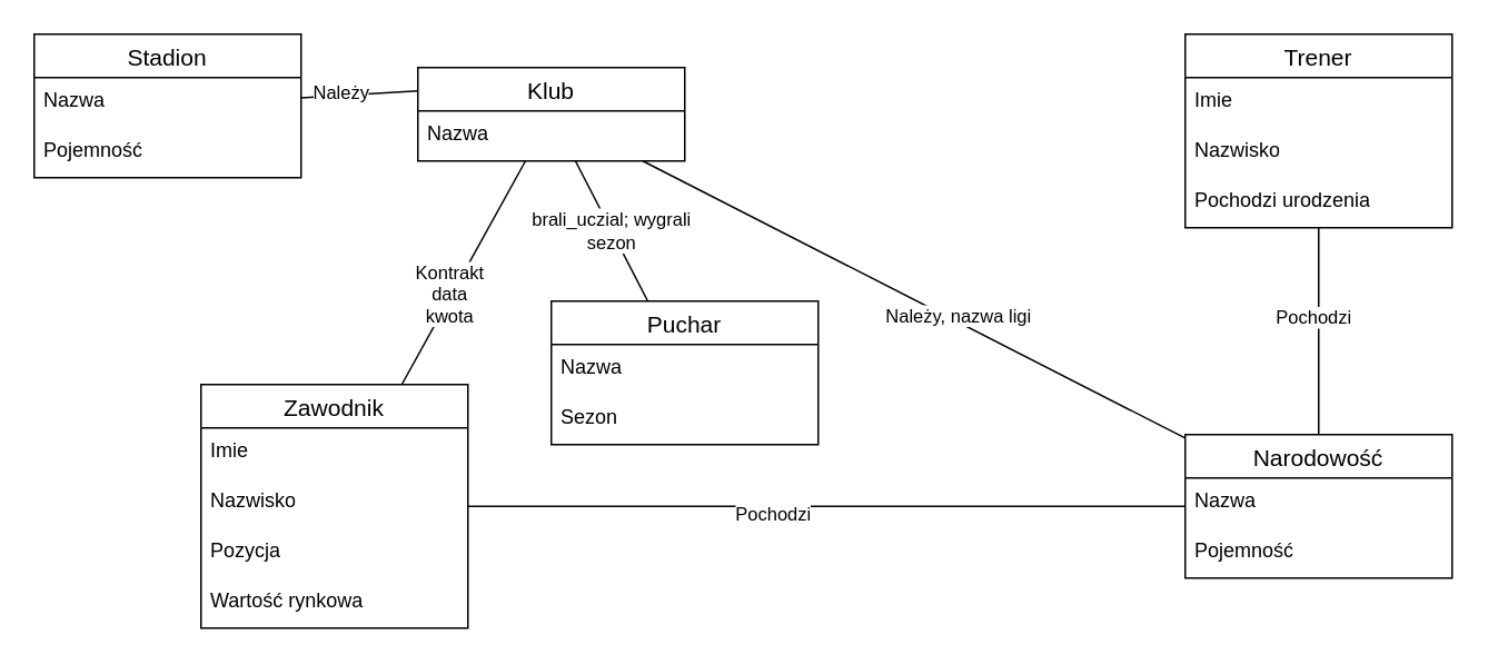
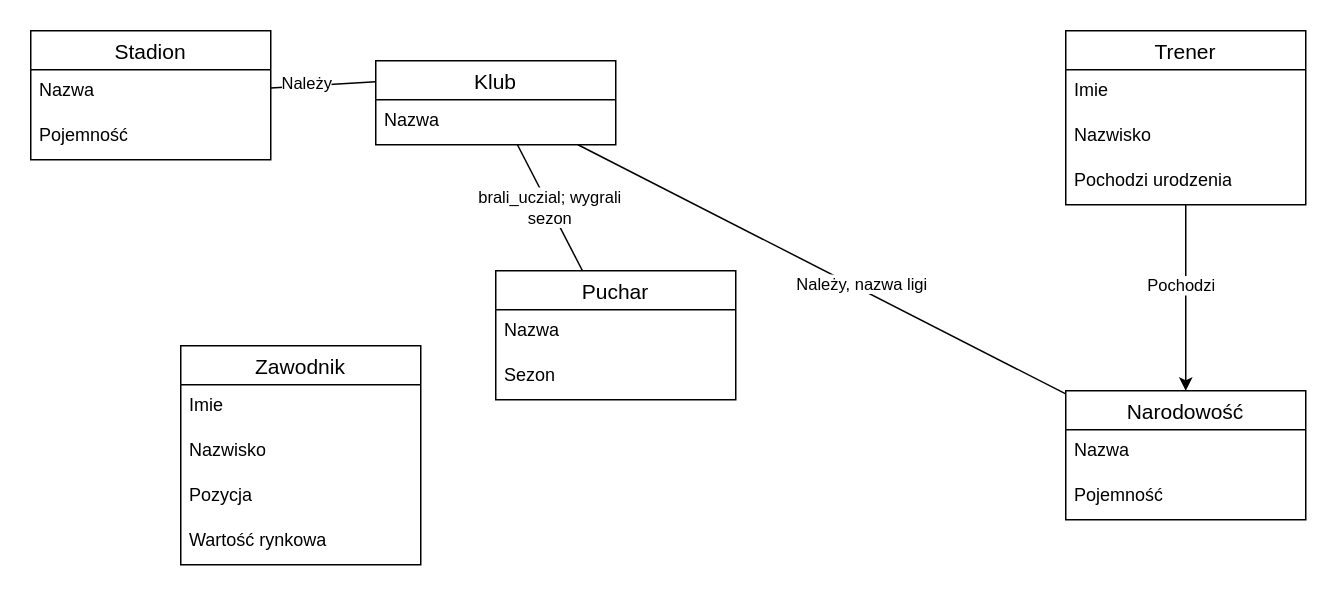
  <mxCell id="0" />
  <mxCell id="1" parent="0" />
  <mxCell id="2" value="Klub" style="swimlane;fontStyle=0;childLayout=stackLayout;horizontal=1;startSize=26;horizontalStack=0;resizeParent=1;resizeParentMax=0;resizeLast=0;collapsible=1;marginBottom=0;align=center;fontSize=14;" parent="1" vertex="1"><mxGeometry x="250" y="40" width="160" height="56" as="geometry" /></mxCell>
  <mxCell id="3" value="Nazwa" style="text;strokeColor=none;fillColor=none;spacingLeft=4;spacingRight=4;overflow=hidden;rotatable=0;points=[[0,0.5],[1,0.5]];portConstraint=eastwest;fontSize=12;whiteSpace=wrap;html=1;" parent="2" vertex="1"><mxGeometry y="26" width="160" height="30" as="geometry" /></mxCell>
  <mxCell id="4" value="Zawodnik" style="swimlane;fontStyle=0;childLayout=stackLayout;horizontal=1;startSize=26;horizontalStack=0;resizeParent=1;resizeParentMax=0;resizeLast=0;collapsible=1;marginBottom=0;align=center;fontSize=14;" parent="1" vertex="1"><mxGeometry x="120" y="230" width="160" height="146" as="geometry" /></mxCell>
  <mxCell id="5" value="Imie" style="text;strokeColor=none;fillColor=none;spacingLeft=4;spacingRight=4;overflow=hidden;rotatable=0;points=[[0,0.5],[1,0.5]];portConstraint=eastwest;fontSize=12;whiteSpace=wrap;html=1;" parent="4" vertex="1"><mxGeometry y="26" width="160" height="30" as="geometry" /></mxCell>
  <mxCell id="6" value="Nazwisko" style="text;strokeColor=none;fillColor=none;spacingLeft=4;spacingRight=4;overflow=hidden;rotatable=0;points=[[0,0.5],[1,0.5]];portConstraint=eastwest;fontSize=12;whiteSpace=wrap;html=1;" parent="4" vertex="1"><mxGeometry y="56" width="160" height="30" as="geometry" /></mxCell>
  <mxCell id="7" value="Pozycja" style="text;strokeColor=none;fillColor=none;spacingLeft=4;spacingRight=4;overflow=hidden;rotatable=0;points=[[0,0.5],[1,0.5]];portConstraint=eastwest;fontSize=12;whiteSpace=wrap;html=1;" parent="4" vertex="1"><mxGeometry y="86" width="160" height="30" as="geometry" /></mxCell>
  <mxCell id="8" value="Wartość rynkowa" style="text;strokeColor=none;fillColor=none;spacingLeft=4;spacingRight=4;overflow=hidden;rotatable=0;points=[[0,0.5],[1,0.5]];portConstraint=eastwest;fontSize=12;whiteSpace=wrap;html=1;" parent="4" vertex="1"><mxGeometry y="116" width="160" height="30" as="geometry" /></mxCell>
  <mxCell id="9" value="Trener" style="swimlane;fontStyle=0;childLayout=stackLayout;horizontal=1;startSize=26;horizontalStack=0;resizeParent=1;resizeParentMax=0;resizeLast=0;collapsible=1;marginBottom=0;align=center;fontSize=14;" parent="1" vertex="1"><mxGeometry x="710" width="160" height="116" as="geometry" y="20" /></mxCell>
  <mxCell id="10" value="Imie" style="text;strokeColor=none;fillColor=none;spacingLeft=4;spacingRight=4;overflow=hidden;rotatable=0;points=[[0,0.5],[1,0.5]];portConstraint=eastwest;fontSize=12;whiteSpace=wrap;html=1;" parent="9" vertex="1"><mxGeometry y="26" width="160" height="30" as="geometry" /></mxCell>
  <mxCell id="11" value="Nazwisko" style="text;strokeColor=none;fillColor=none;spacingLeft=4;spacingRight=4;overflow=hidden;rotatable=0;points=[[0,0.5],[1,0.5]];portConstraint=eastwest;fontSize=12;whiteSpace=wrap;html=1;" parent="9" vertex="1"><mxGeometry y="56" width="160" height="30" as="geometry" /></mxCell>
  <mxCell id="12" value="Pochodzi urodzenia" style="text;strokeColor=none;fillColor=none;spacingLeft=4;spacingRight=4;overflow=hidden;rotatable=0;points=[[0,0.5],[1,0.5]];portConstraint=eastwest;fontSize=12;whiteSpace=wrap;html=1;" parent="9" vertex="1"><mxGeometry y="86" width="160" height="30" as="geometry" /></mxCell>
  <mxCell id="13" value="Stadion" style="swimlane;fontStyle=0;childLayout=stackLayout;horizontal=1;startSize=26;horizontalStack=0;resizeParent=1;resizeParentMax=0;resizeLast=0;collapsible=1;marginBottom=0;align=center;fontSize=14;" parent="1" vertex="1"><mxGeometry x="20" width="160" height="86" as="geometry" y="20" /></mxCell>
  <mxCell id="14" value="Nazwa" style="text;strokeColor=none;fillColor=none;spacingLeft=4;spacingRight=4;overflow=hidden;rotatable=0;points=[[0,0.5],[1,0.5]];portConstraint=eastwest;fontSize=12;whiteSpace=wrap;html=1;" parent="13" vertex="1"><mxGeometry y="26" width="160" height="30" as="geometry" /></mxCell>
  <mxCell id="15" value="Pojemność" style="text;strokeColor=none;fillColor=none;spacingLeft=4;spacingRight=4;overflow=hidden;rotatable=0;points=[[0,0.5],[1,0.5]];portConstraint=eastwest;fontSize=12;whiteSpace=wrap;html=1;" parent="13" vertex="1"><mxGeometry y="56" width="160" height="30" as="geometry" /></mxCell>
  <mxCell id="16" value="Puchar" style="swimlane;fontStyle=0;childLayout=stackLayout;horizontal=1;startSize=26;horizontalStack=0;resizeParent=1;resizeParentMax=0;resizeLast=0;collapsible=1;marginBottom=0;align=center;fontSize=14;" parent="1" vertex="1"><mxGeometry x="330" y="180" width="160" height="86" as="geometry" /></mxCell>
  <mxCell id="17" value="Nazwa" style="text;strokeColor=none;fillColor=none;spacingLeft=4;spacingRight=4;overflow=hidden;rotatable=0;points=[[0,0.5],[1,0.5]];portConstraint=eastwest;fontSize=12;whiteSpace=wrap;html=1;" parent="16" vertex="1"><mxGeometry y="26" width="160" height="30" as="geometry" /></mxCell>
  <mxCell id="18" value="Sezon" style="text;strokeColor=none;fillColor=none;spacingLeft=4;spacingRight=4;overflow=hidden;rotatable=0;points=[[0,0.5],[1,0.5]];portConstraint=eastwest;fontSize=12;whiteSpace=wrap;html=1;" parent="16" vertex="1"><mxGeometry y="56" width="160" height="30" as="geometry" /></mxCell>
- <mxCell id="19" value="" style="endArrow=none;html=1;rounded=0;" parent="1" source="2" target="4" edge="1"><mxGeometry width="50" height="50" relative="1" as="geometry"><mxPoint x="430" y="220" as="sourcePoint" /><mxPoint x="480" y="170" as="targetPoint" /></mxGeometry></mxCell>
- <mxCell id="20" value="Kontrakt&lt;br&gt;data&lt;br&gt;kwota" style="edgeLabel;html=1;align=center;verticalAlign=middle;resizable=0;points=[];" parent="19" vertex="1" connectable="0"><mxGeometry x="0.202" y="-2" relative="1" as="geometry"><mxPoint as="offset" /></mxGeometry></mxCell>
  <mxCell id="21" value="brali_uczial; wygrali&lt;br&gt;sezon" style="endArrow=none;html=1;rounded=0;" parent="1" source="16" target="2" edge="1"><mxGeometry width="50" height="50" relative="1" as="geometry"><mxPoint x="390" y="200" as="sourcePoint" /><mxPoint x="480" y="170" as="targetPoint" /></mxGeometry></mxCell>
  <mxCell id="22" value="" style="endArrow=none;html=1;rounded=0;entryX=0;entryY=0.25;entryDx=0;entryDy=0;" parent="1" source="13" target="2" edge="1"><mxGeometry width="50" height="50" relative="1" as="geometry"><mxPoint x="400" y="210" as="sourcePoint" /><mxPoint x="490" y="180" as="targetPoint" /></mxGeometry></mxCell>
  <mxCell id="23" value="Należy" style="edgeLabel;html=1;align=center;verticalAlign=middle;resizable=0;points=[];" parent="22" vertex="1" connectable="0"><mxGeometry x="-0.314" y="2" relative="1" as="geometry"><mxPoint as="offset" /></mxGeometry></mxCell>
  <mxCell id="24" value="Narodowość" style="swimlane;fontStyle=0;childLayout=stackLayout;horizontal=1;startSize=26;horizontalStack=0;resizeParent=1;resizeParentMax=0;resizeLast=0;collapsible=1;marginBottom=0;align=center;fontSize=14;" parent="1" vertex="1"><mxGeometry x="710" y="260" width="160" height="86" as="geometry" /></mxCell>
  <mxCell id="25" value="Nazwa" style="text;strokeColor=none;fillColor=none;spacingLeft=4;spacingRight=4;overflow=hidden;rotatable=0;points=[[0,0.5],[1,0.5]];portConstraint=eastwest;fontSize=12;whiteSpace=wrap;html=1;" parent="24" vertex="1"><mxGeometry y="26" width="160" height="30" as="geometry" /></mxCell>
  <mxCell id="26" value="Pojemność" style="text;strokeColor=none;fillColor=none;spacingLeft=4;spacingRight=4;overflow=hidden;rotatable=0;points=[[0,0.5],[1,0.5]];portConstraint=eastwest;fontSize=12;whiteSpace=wrap;html=1;" parent="24" vertex="1"><mxGeometry y="56" width="160" height="30" as="geometry" /></mxCell>
  <mxCell id="27" value="" style="endArrow=none;html=1;rounded=0;" parent="1" source="24" target="2" edge="1"><mxGeometry width="50" height="50" relative="1" as="geometry"><mxPoint x="141" y="236" as="sourcePoint" /><mxPoint x="260" y="72" as="targetPoint" /></mxGeometry></mxCell>
  <mxCell id="28" value="Należy, nazwa ligi" style="edgeLabel;html=1;align=center;verticalAlign=middle;resizable=0;points=[];" parent="27" vertex="1" connectable="0"><mxGeometry x="-0.152" y="-4" relative="1" as="geometry"><mxPoint as="offset" /></mxGeometry></mxCell>
- <mxCell id="29" value="" style="endArrow=none;html=1;rounded=0;" parent="1" source="4" target="24" edge="1"><mxGeometry width="50" height="50" relative="1" as="geometry"><mxPoint x="655" y="376" as="sourcePoint" /><mxPoint x="570" y="134" as="targetPoint" /></mxGeometry></mxCell>
- <mxCell id="30" value="Pochodzi" style="edgeLabel;html=1;align=center;verticalAlign=middle;resizable=0;points=[];" parent="29" vertex="1" connectable="0"><mxGeometry x="-0.152" y="-4" relative="1" as="geometry"><mxPoint as="offset" /></mxGeometry></mxCell>
- <mxCell id="31" value="" style="endArrow=none;html=1;rounded=0;" parent="1" source="9" target="24" edge="1"><mxGeometry width="50" height="50" relative="1" as="geometry"><mxPoint x="710" y="78" as="sourcePoint" /><mxPoint x="520" y="302" as="targetPoint" /></mxGeometry></mxCell>
+ <mxCell id="31" value="" style="endArrow=classic;html=1;rounded=0;" parent="1" source="9" target="24" edge="1"><mxGeometry width="50" height="50" relative="1" as="geometry"><mxPoint x="710" y="78" as="sourcePoint" /><mxPoint x="520" y="302" as="targetPoint" /></mxGeometry></mxCell>
  <mxCell id="32" value="Pochodzi" style="edgeLabel;html=1;align=center;verticalAlign=middle;resizable=0;points=[];" parent="31" vertex="1" connectable="0"><mxGeometry x="-0.152" y="-4" relative="1" as="geometry"><mxPoint as="offset" /></mxGeometry></mxCell>
